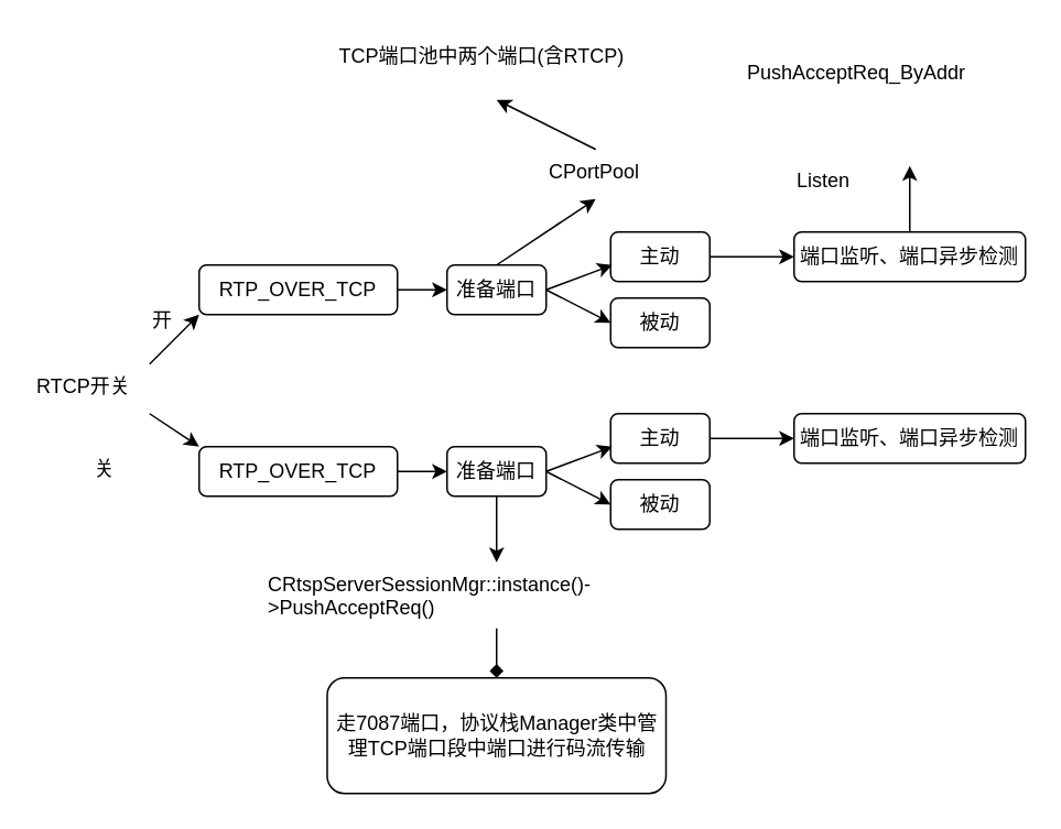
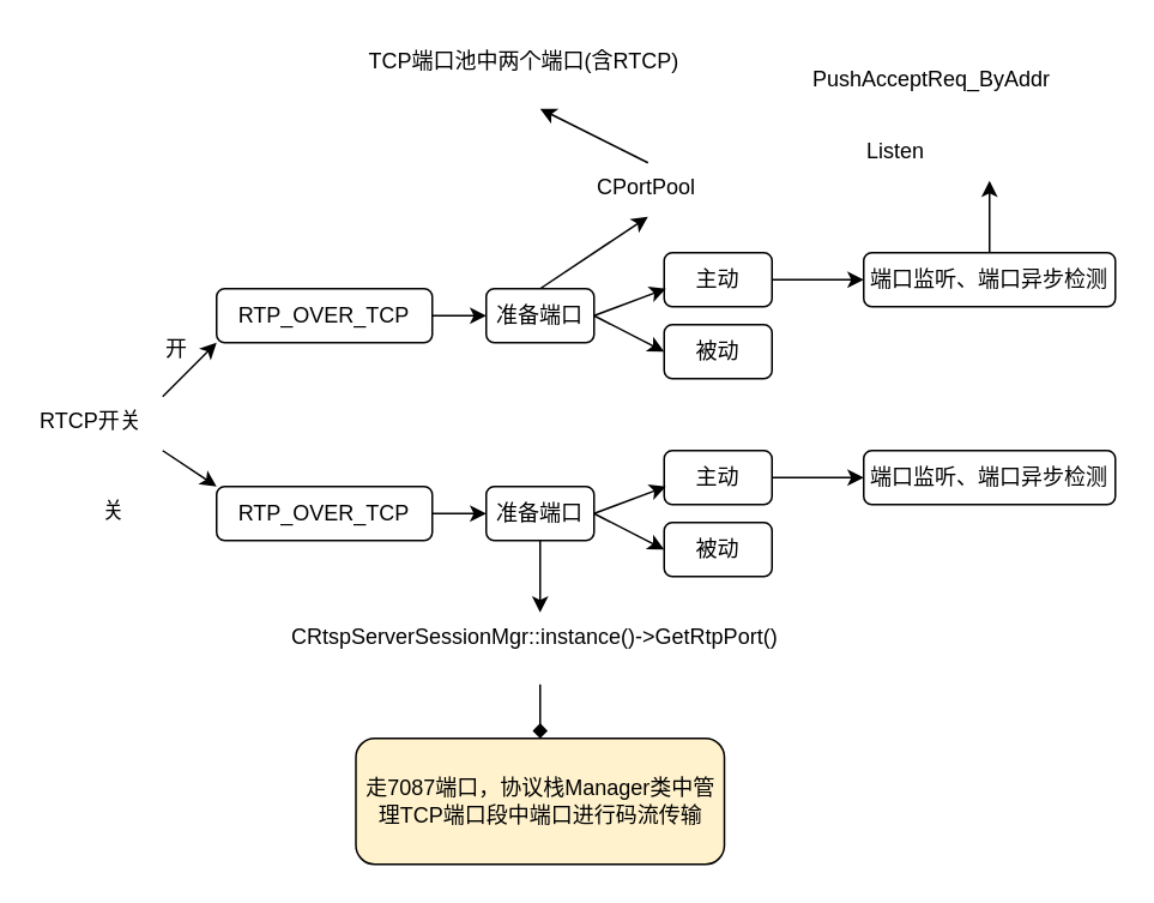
  <mxCell id="0" />
  <mxCell id="1" parent="0" />
  <mxCell id="2" value="RTP_OVER_TCP" style="rounded=1;whiteSpace=wrap;html=1;" parent="1" vertex="1"><mxGeometry x="120" y="160" width="120" height="30" as="geometry" /></mxCell>
- <mxCell id="3" value="走7087端口，协议栈Manager类中管理TCP端口段中端口进行码流传输" style="rounded=1;whiteSpace=wrap;html=1;" vertex="1" parent="1"><mxGeometry x="197.5" y="410" width="205" height="70" as="geometry" /></mxCell>
+ <mxCell id="3" value="走7087端口，协议栈Manager类中管理TCP端口段中端口进行码流传输" style="rounded=1;whiteSpace=wrap;html=1;fillColor=#fff2cc;" vertex="1" parent="1"><mxGeometry x="197.5" y="410" width="205" height="70" as="geometry" /></mxCell>
  <mxCell id="4" value="" style="endArrow=classic;html=1;rounded=0;entryX=0;entryY=0.5;entryDx=0;entryDy=0;exitX=1;exitY=0.5;exitDx=0;exitDy=0;" edge="1" parent="1" source="8" target="5"><mxGeometry width="50" height="50" relative="1" as="geometry"><mxPoint x="439" y="175" as="sourcePoint" /><mxPoint x="399" y="170" as="targetPoint" /></mxGeometry></mxCell>
  <mxCell id="5" value="被动" style="rounded=1;whiteSpace=wrap;html=1;" vertex="1" parent="1"><mxGeometry x="369" y="180" width="60" height="30" as="geometry" /></mxCell>
  <mxCell id="6" value="主动" style="rounded=1;whiteSpace=wrap;html=1;" vertex="1" parent="1"><mxGeometry x="369" y="140" width="60" height="30" as="geometry" /></mxCell>
  <mxCell id="7" value="" style="endArrow=classic;html=1;rounded=0;entryX=0;entryY=0.5;entryDx=0;entryDy=0;exitX=1;exitY=0.5;exitDx=0;exitDy=0;" edge="1" parent="1" source="2" target="8"><mxGeometry width="50" height="50" relative="1" as="geometry"><mxPoint x="399" y="170" as="sourcePoint" /><mxPoint x="389" y="125" as="targetPoint" /></mxGeometry></mxCell>
  <mxCell id="8" value="准备端口" style="rounded=1;whiteSpace=wrap;html=1;" vertex="1" parent="1"><mxGeometry x="270" y="160" width="60" height="30" as="geometry" /></mxCell>
  <mxCell id="9" value="" style="endArrow=classic;html=1;rounded=0;exitX=1;exitY=0.5;exitDx=0;exitDy=0;" edge="1" parent="1" source="8"><mxGeometry width="50" height="50" relative="1" as="geometry"><mxPoint x="340" y="140" as="sourcePoint" /><mxPoint x="370" y="160" as="targetPoint" /></mxGeometry></mxCell>
  <mxCell id="10" value="" style="endArrow=classic;html=1;rounded=0;exitX=1;exitY=0.5;exitDx=0;exitDy=0;" edge="1" parent="1" source="6"><mxGeometry width="50" height="50" relative="1" as="geometry"><mxPoint x="490" y="210" as="sourcePoint" /><mxPoint x="480" y="155" as="targetPoint" /></mxGeometry></mxCell>
  <mxCell id="11" value="端口监听、端口异步检测" style="rounded=1;whiteSpace=wrap;html=1;" vertex="1" parent="1"><mxGeometry x="480" y="140" width="140" height="30" as="geometry" /></mxCell>
  <mxCell id="12" value="CPortPool" style="text;whiteSpace=wrap;html=1;" vertex="1" parent="1"><mxGeometry x="330" y="90" width="60" height="30" as="geometry" /></mxCell>
  <mxCell id="13" value="" style="endArrow=classic;html=1;rounded=0;entryX=0.5;entryY=1;entryDx=0;entryDy=0;exitX=0.5;exitY=0;exitDx=0;exitDy=0;" edge="1" parent="1" source="8" target="12"><mxGeometry width="50" height="50" relative="1" as="geometry"><mxPoint x="400" y="350" as="sourcePoint" /><mxPoint x="450" y="300" as="targetPoint" /></mxGeometry></mxCell>
  <mxCell id="14" value="" style="endArrow=classic;html=1;rounded=0;exitX=0.5;exitY=0;exitDx=0;exitDy=0;" edge="1" parent="1" source="11"><mxGeometry width="50" height="50" relative="1" as="geometry"><mxPoint x="530" y="120" as="sourcePoint" /><mxPoint x="550" y="100" as="targetPoint" /></mxGeometry></mxCell>
- <mxCell id="15" value="Listen" style="text;whiteSpace=wrap;html=1;" vertex="1" parent="1"><mxGeometry x="480" y="95" width="40" height="30" as="geometry" /></mxCell>
+ <mxCell id="15" value="Listen" style="text;whiteSpace=wrap;html=1;" vertex="1" parent="1"><mxGeometry x="480" y="70" width="40" height="30" as="geometry" /></mxCell>
  <mxCell id="16" value="PushAcceptReq_ByAddr" style="text;whiteSpace=wrap;html=1;" vertex="1" parent="1"><mxGeometry x="450" y="30" width="140" height="30" as="geometry" /></mxCell>
  <mxCell id="17" value="" style="endArrow=classic;html=1;rounded=0;exitX=0.5;exitY=0;exitDx=0;exitDy=0;" edge="1" parent="1" source="12"><mxGeometry width="50" height="50" relative="1" as="geometry"><mxPoint x="320" y="60" as="sourcePoint" /><mxPoint x="300" y="60" as="targetPoint" /></mxGeometry></mxCell>
  <mxCell id="18" value="TCP端口池中两个端口(含RTCP)" style="text;whiteSpace=wrap;html=1;" vertex="1" parent="1"><mxGeometry x="202.5" y="20" width="195" height="30" as="geometry" /></mxCell>
  <mxCell id="19" value="RTP_OVER_TCP" style="rounded=1;whiteSpace=wrap;html=1;" vertex="1" parent="1"><mxGeometry x="120" y="270" width="120" height="30" as="geometry" /></mxCell>
  <mxCell id="20" value="" style="endArrow=classic;html=1;rounded=0;entryX=0;entryY=0.5;entryDx=0;entryDy=0;exitX=1;exitY=0.5;exitDx=0;exitDy=0;" edge="1" source="24" target="21" parent="1"><mxGeometry width="50" height="50" relative="1" as="geometry"><mxPoint x="439" y="285" as="sourcePoint" /><mxPoint x="399" y="280" as="targetPoint" /></mxGeometry></mxCell>
  <mxCell id="21" value="被动" style="rounded=1;whiteSpace=wrap;html=1;" vertex="1" parent="1"><mxGeometry x="369" y="290" width="60" height="30" as="geometry" /></mxCell>
  <mxCell id="22" value="主动" style="rounded=1;whiteSpace=wrap;html=1;" vertex="1" parent="1"><mxGeometry x="369" y="250" width="60" height="30" as="geometry" /></mxCell>
  <mxCell id="23" value="" style="endArrow=classic;html=1;rounded=0;entryX=0;entryY=0.5;entryDx=0;entryDy=0;exitX=1;exitY=0.5;exitDx=0;exitDy=0;" edge="1" source="19" target="24" parent="1"><mxGeometry width="50" height="50" relative="1" as="geometry"><mxPoint x="399" y="280" as="sourcePoint" /><mxPoint x="389" y="235" as="targetPoint" /></mxGeometry></mxCell>
  <mxCell id="24" value="准备端口" style="rounded=1;whiteSpace=wrap;html=1;" vertex="1" parent="1"><mxGeometry x="270" y="270" width="60" height="30" as="geometry" /></mxCell>
  <mxCell id="25" value="" style="endArrow=classic;html=1;rounded=0;exitX=1;exitY=0.5;exitDx=0;exitDy=0;" edge="1" source="24" parent="1"><mxGeometry width="50" height="50" relative="1" as="geometry"><mxPoint x="340" y="250" as="sourcePoint" /><mxPoint x="370" y="270" as="targetPoint" /></mxGeometry></mxCell>
  <mxCell id="26" value="" style="endArrow=classic;html=1;rounded=0;exitX=1;exitY=0.5;exitDx=0;exitDy=0;" edge="1" source="22" parent="1"><mxGeometry width="50" height="50" relative="1" as="geometry"><mxPoint x="490" y="320" as="sourcePoint" /><mxPoint x="480" y="265" as="targetPoint" /></mxGeometry></mxCell>
  <mxCell id="27" value="端口监听、端口异步检测" style="rounded=1;whiteSpace=wrap;html=1;" vertex="1" parent="1"><mxGeometry x="480" y="250" width="140" height="30" as="geometry" /></mxCell>
  <mxCell id="28" value="" style="endArrow=classic;html=1;rounded=0;exitX=0.5;exitY=1;exitDx=0;exitDy=0;" edge="1" parent="1" source="24"><mxGeometry width="50" height="50" relative="1" as="geometry"><mxPoint x="300" y="430" as="sourcePoint" /><mxPoint x="300" y="340" as="targetPoint" /></mxGeometry></mxCell>
- <mxCell id="29" value="CRtspServerSessionMgr::instance()-&amp;gt;PushAcceptReq()" style="text;whiteSpace=wrap;html=1;" vertex="1" parent="1"><mxGeometry x="160" y="340" width="280" height="40" as="geometry" /></mxCell>
+ <mxCell id="29" value="CRtspServerSessionMgr::instance()-&amp;gt;GetRtpPort()" style="text;whiteSpace=wrap;html=1;" vertex="1" parent="1"><mxGeometry x="160" y="340" width="280" height="40" as="geometry" /></mxCell>
  <mxCell id="30" value="" style="endArrow=diamond;html=1;rounded=0;exitX=0.5;exitY=1;exitDx=0;exitDy=0;" edge="1" parent="1" source="29" target="3"><mxGeometry width="50" height="50" relative="1" as="geometry"><mxPoint x="540" y="440" as="sourcePoint" /><mxPoint x="590" y="390" as="targetPoint" /></mxGeometry></mxCell>
  <mxCell id="31" value="RTCP开关" style="text;whiteSpace=wrap;html=1;" vertex="1" parent="1"><mxGeometry x="20" y="220" width="70" height="30" as="geometry" /></mxCell>
  <mxCell id="32" value="" style="endArrow=classic;html=1;rounded=0;exitX=1;exitY=0;exitDx=0;exitDy=0;" edge="1" parent="1" source="31"><mxGeometry width="50" height="50" relative="1" as="geometry"><mxPoint x="200" y="120" as="sourcePoint" /><mxPoint x="120" y="190" as="targetPoint" /></mxGeometry></mxCell>
  <mxCell id="33" value="" style="endArrow=classic;html=1;rounded=0;exitX=1;exitY=1;exitDx=0;exitDy=0;entryX=0;entryY=0;entryDx=0;entryDy=0;" edge="1" parent="1" source="31" target="19"><mxGeometry width="50" height="50" relative="1" as="geometry"><mxPoint x="310" y="120" as="sourcePoint" /><mxPoint x="360" y="70" as="targetPoint" /></mxGeometry></mxCell>
  <mxCell id="34" value="开" style="text;whiteSpace=wrap;html=1;" vertex="1" parent="1"><mxGeometry x="90" y="180" width="30" height="20" as="geometry" /></mxCell>
  <mxCell id="35" value="关" style="text;whiteSpace=wrap;html=1;" vertex="1" parent="1"><mxGeometry x="55" y="270" width="30" height="20" as="geometry" /></mxCell>
